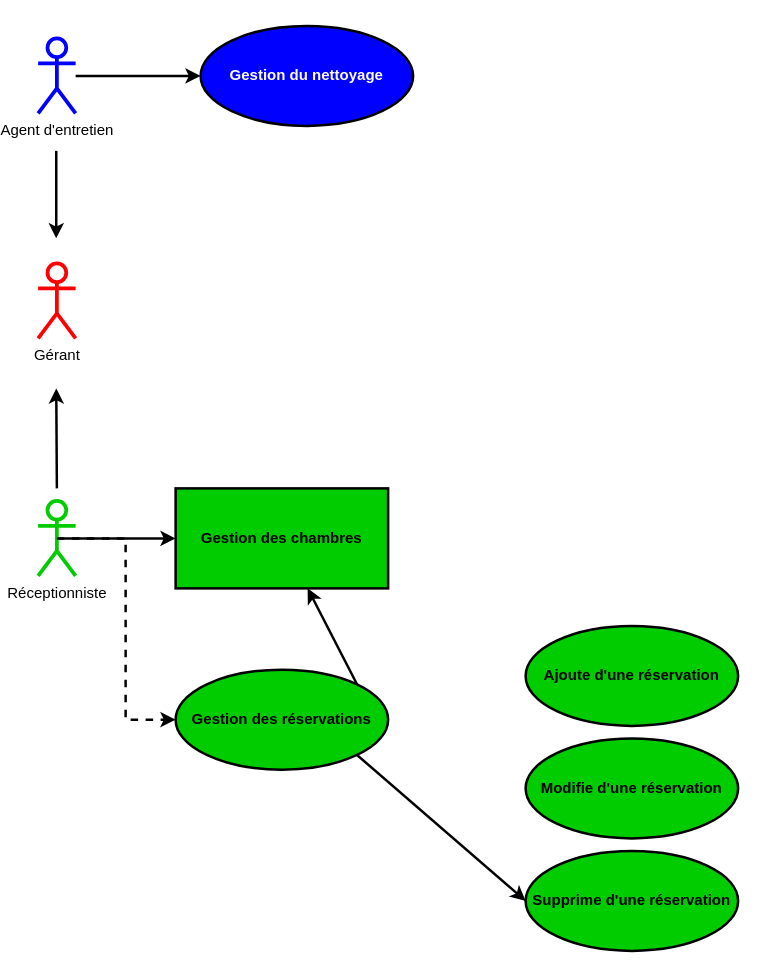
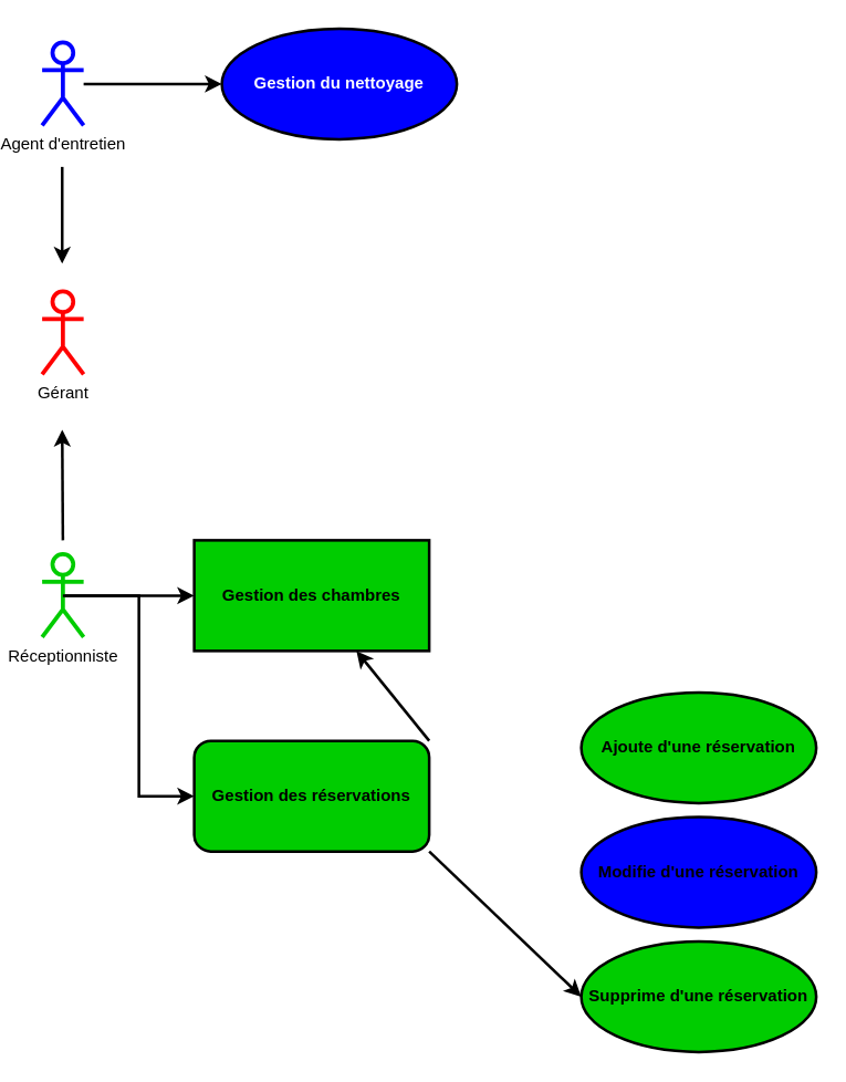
  <mxCell id="0" />
  <mxCell id="1" parent="0" />
  <mxCell id="2" value="Agent d'entretien" style="shape=umlActor;verticalLabelPosition=bottom;verticalAlign=top;html=1;outlineConnect=0;strokeColor=#0000FF;strokeWidth=3;" parent="1" vertex="1"><mxGeometry x="20" y="30" width="30" height="60" as="geometry" /></mxCell>
- <mxCell id="3" style="edgeStyle=orthogonalEdgeStyle;rounded=0;orthogonalLoop=1;jettySize=auto;html=1;strokeWidth=2;entryX=0;entryY=0.5;entryDx=0;entryDy=0;exitX=0.5;exitY=0.5;exitDx=0;exitDy=0;exitPerimeter=0;dashed=1;" parent="1" source="4" target="7" edge="1"><mxGeometry relative="1" as="geometry"><Array as="points"><mxPoint x="90" y="430" /><mxPoint x="90" y="575" /></Array></mxGeometry></mxCell>
+ <mxCell id="3" style="edgeStyle=orthogonalEdgeStyle;rounded=0;orthogonalLoop=1;jettySize=auto;html=1;strokeWidth=2;entryX=0;entryY=0.5;entryDx=0;entryDy=0;exitX=0.5;exitY=0.5;exitDx=0;exitDy=0;exitPerimeter=0;" parent="1" source="4" target="7" edge="1"><mxGeometry relative="1" as="geometry"><Array as="points"><mxPoint x="90" y="430" /><mxPoint x="90" y="575" /></Array></mxGeometry></mxCell>
  <mxCell id="4" value="Réceptionniste" style="shape=umlActor;verticalLabelPosition=bottom;verticalAlign=top;html=1;outlineConnect=0;strokeWidth=3;strokeColor=#00CC00;" parent="1" vertex="1"><mxGeometry x="20" y="400" width="30" height="60" as="geometry" /></mxCell>
  <mxCell id="5" value="Gérant" style="shape=umlActor;verticalLabelPosition=bottom;verticalAlign=top;html=1;outlineConnect=0;strokeWidth=3;strokeColor=#FF0000;" parent="1" vertex="1"><mxGeometry x="20" y="210" width="30" height="60" as="geometry" /></mxCell>
  <mxCell id="6" value="Ajoute d'une réservation" style="ellipse;whiteSpace=wrap;html=1;strokeWidth=2;fontStyle=1;fillColor=#00CC00;" parent="1" vertex="1"><mxGeometry x="410" y="500" width="170" height="80" as="geometry" /></mxCell>
- <mxCell id="7" value="Gestion des réservations" style="ellipse;whiteSpace=wrap;html=1;strokeWidth=2;sketch=0;fontStyle=1;fillColor=#00CC00;" parent="1" vertex="1"><mxGeometry x="130" y="535" width="170" height="80" as="geometry" /></mxCell>
+ <mxCell id="7" value="Gestion des réservations" style="whiteSpace=wrap;html=1;strokeWidth=2;sketch=0;fontStyle=1;fillColor=#00CC00;rounded=1;" parent="1" vertex="1"><mxGeometry x="130" y="535" width="170" height="80" as="geometry" /></mxCell>
  <mxCell id="8" value="" style="endArrow=classic;html=1;strokeWidth=2;" parent="1" edge="1"><mxGeometry width="50" height="50" relative="1" as="geometry"><mxPoint x="35" y="390" as="sourcePoint" /><mxPoint x="34.5" y="310" as="targetPoint" /></mxGeometry></mxCell>
  <mxCell id="9" value="Gestion du nettoyage" style="ellipse;whiteSpace=wrap;html=1;strokeWidth=2;fontStyle=1;fillColor=#0000FF;fontColor=#FFFFFF;" parent="1" vertex="1"><mxGeometry x="150" y="20" width="170" height="80" as="geometry" /></mxCell>
  <mxCell id="10" value="" style="endArrow=classic;html=1;entryX=0;entryY=0.5;entryDx=0;entryDy=0;strokeWidth=2;" parent="1" source="2" target="9" edge="1"><mxGeometry width="50" height="50" relative="1" as="geometry"><mxPoint x="60" y="90" as="sourcePoint" /><mxPoint x="160" y="92" as="targetPoint" /></mxGeometry></mxCell>
  <mxCell id="11" value="" style="endArrow=classic;html=1;strokeWidth=2;" parent="1" edge="1"><mxGeometry width="50" height="50" relative="1" as="geometry"><mxPoint x="34.5" y="120" as="sourcePoint" /><mxPoint x="34.5" y="190" as="targetPoint" /></mxGeometry></mxCell>
- <mxCell id="12" value="Modifie d'une réservation" style="ellipse;whiteSpace=wrap;html=1;strokeWidth=2;fontStyle=1;fillColor=#00CC00;" vertex="1" parent="1"><mxGeometry x="410" y="590" width="170" height="80" as="geometry" /></mxCell>
+ <mxCell id="12" value="Modifie d'une réservation" style="ellipse;whiteSpace=wrap;html=1;strokeWidth=2;fontStyle=1;fillColor=#0000ff;" vertex="1" parent="1"><mxGeometry x="410" y="590" width="170" height="80" as="geometry" /></mxCell>
  <mxCell id="13" value="Supprime d'une réservation" style="ellipse;whiteSpace=wrap;html=1;strokeWidth=2;fontStyle=1;fillColor=#00CC00;" vertex="1" parent="1"><mxGeometry x="410" y="680" width="170" height="80" as="geometry" /></mxCell>
  <mxCell id="14" value="" style="endArrow=classic;html=1;strokeWidth=2;exitX=1;exitY=0;exitDx=0;exitDy=0;" edge="1" parent="1" source="7" target="17"><mxGeometry width="50" height="50" relative="1" as="geometry"><mxPoint x="310" y="410" as="sourcePoint" /><mxPoint x="360" y="360" as="targetPoint" /></mxGeometry></mxCell>
  <mxCell id="15" value="" style="endArrow=classic;html=1;entryX=0;entryY=0.5;entryDx=0;entryDy=0;strokeWidth=2;exitX=1;exitY=1;exitDx=0;exitDy=0;" edge="1" parent="1" source="7" target="13"><mxGeometry width="50" height="50" relative="1" as="geometry"><mxPoint x="270.005" y="465.826" as="sourcePoint" /><mxPoint x="363.54" y="494.17" as="targetPoint" /></mxGeometry></mxCell>
  <mxCell id="16" value="" style="endArrow=classic;html=1;strokeColor=#000000;strokeWidth=2;fontColor=#FFFFFF;exitX=0.5;exitY=0.5;exitDx=0;exitDy=0;exitPerimeter=0;entryX=0;entryY=0.5;entryDx=0;entryDy=0;" edge="1" parent="1" source="4" target="17"><mxGeometry width="50" height="50" relative="1" as="geometry"><mxPoint x="120" y="410" as="sourcePoint" /><mxPoint x="240" y="430" as="targetPoint" /></mxGeometry></mxCell>
  <mxCell id="17" value="Gestion des chambres" style="whiteSpace=wrap;html=1;strokeWidth=2;fontStyle=1;fillColor=#00CC00;rounded=0;" vertex="1" parent="1"><mxGeometry x="130" y="390" width="170" height="80" as="geometry" /></mxCell>
